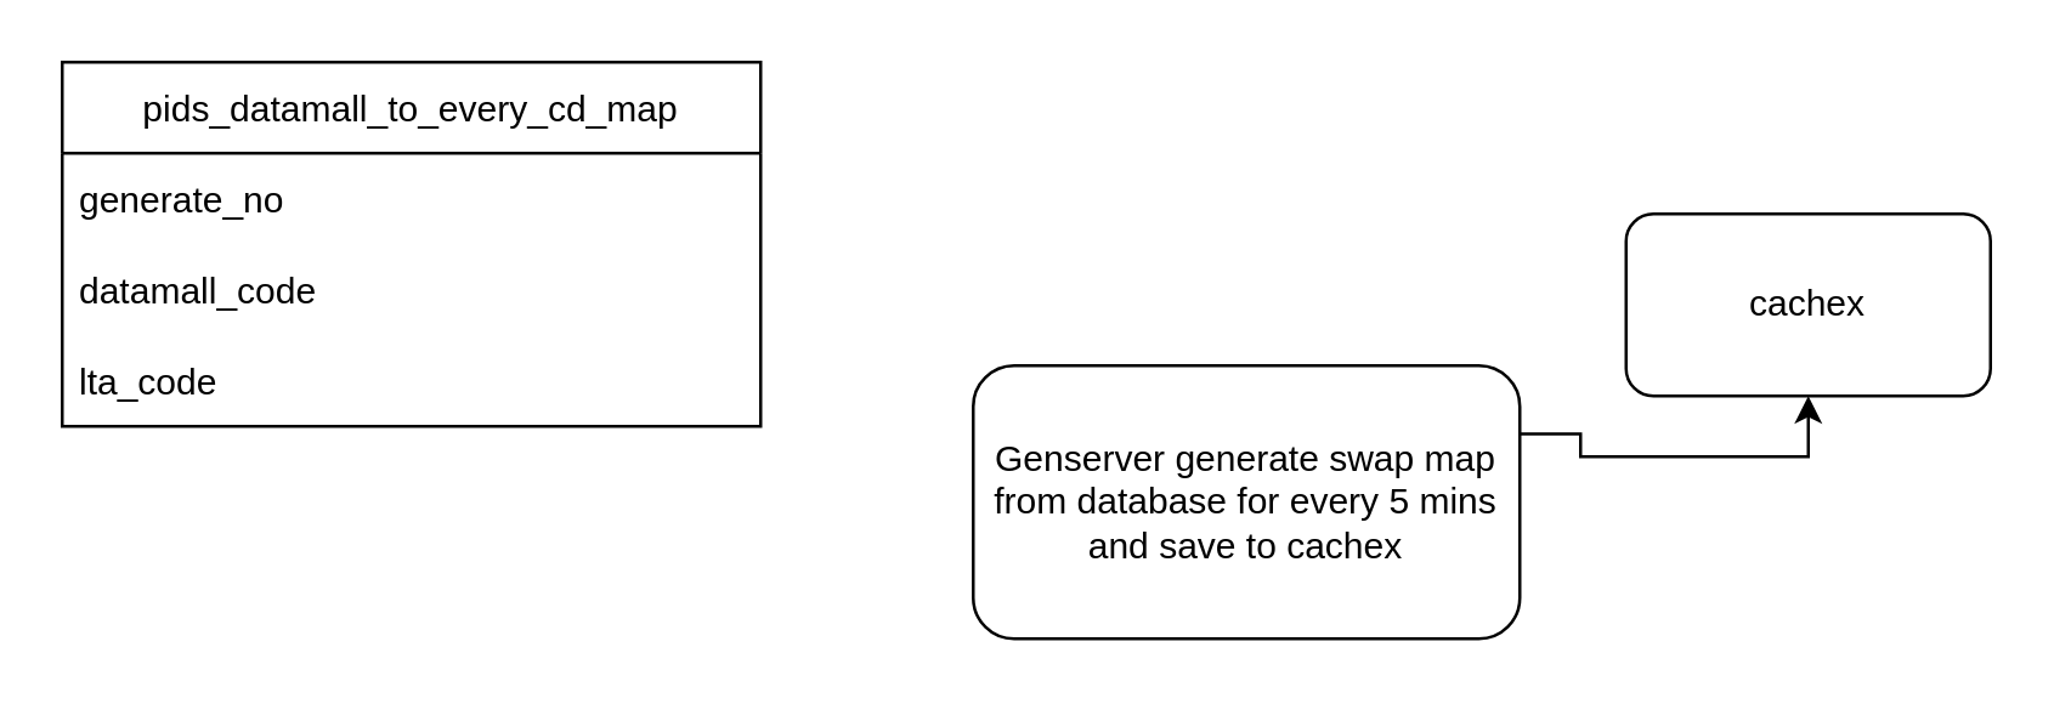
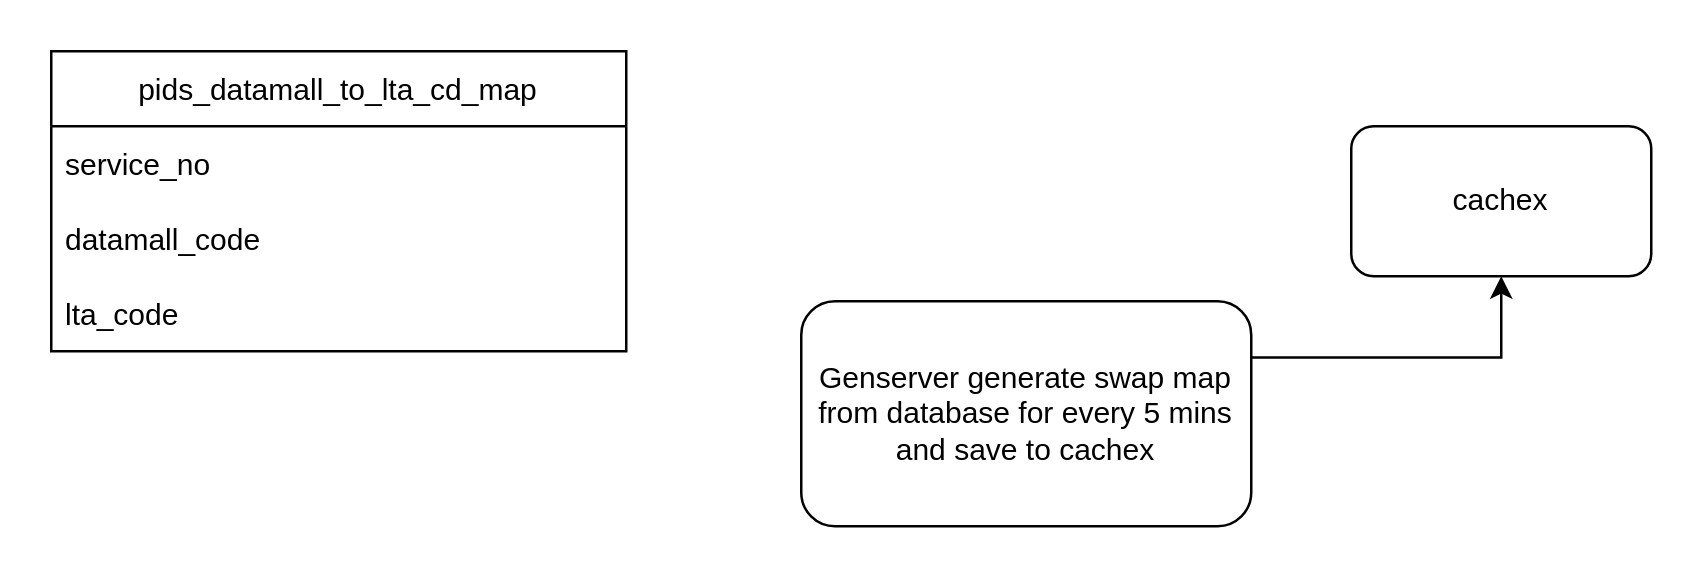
  <mxCell id="0" />
  <mxCell id="1" parent="0" />
- <mxCell id="2" value="pids_datamall_to_every_cd_map" style="swimlane;fontStyle=0;childLayout=stackLayout;horizontal=1;startSize=30;horizontalStack=0;resizeParent=1;resizeParentMax=0;resizeLast=0;collapsible=1;marginBottom=0;" vertex="1" parent="1"><mxGeometry x="20" y="20" width="230" height="120" as="geometry" /></mxCell>
- <mxCell id="3" value="generate_no" style="text;strokeColor=none;fillColor=none;align=left;verticalAlign=middle;spacingLeft=4;spacingRight=4;overflow=hidden;points=[[0,0.5],[1,0.5]];portConstraint=eastwest;rotatable=0;" vertex="1" parent="2"><mxGeometry y="30" width="230" height="30" as="geometry" /></mxCell>
+ <mxCell id="2" value="pids_datamall_to_lta_cd_map" style="swimlane;fontStyle=0;childLayout=stackLayout;horizontal=1;startSize=30;horizontalStack=0;resizeParent=1;resizeParentMax=0;resizeLast=0;collapsible=1;marginBottom=0;" vertex="1" parent="1"><mxGeometry x="20" y="20" width="230" height="120" as="geometry" /></mxCell>
+ <mxCell id="3" value="service_no" style="text;strokeColor=none;fillColor=none;align=left;verticalAlign=middle;spacingLeft=4;spacingRight=4;overflow=hidden;points=[[0,0.5],[1,0.5]];portConstraint=eastwest;rotatable=0;" vertex="1" parent="2"><mxGeometry y="30" width="230" height="30" as="geometry" /></mxCell>
  <mxCell id="4" value="datamall_code" style="text;strokeColor=none;fillColor=none;align=left;verticalAlign=middle;spacingLeft=4;spacingRight=4;overflow=hidden;points=[[0,0.5],[1,0.5]];portConstraint=eastwest;rotatable=0;" vertex="1" parent="2"><mxGeometry y="60" width="230" height="30" as="geometry" /></mxCell>
  <mxCell id="5" value="lta_code" style="text;strokeColor=none;fillColor=none;align=left;verticalAlign=middle;spacingLeft=4;spacingRight=4;overflow=hidden;points=[[0,0.5],[1,0.5]];portConstraint=eastwest;rotatable=0;" vertex="1" parent="2"><mxGeometry y="90" width="230" height="30" as="geometry" /></mxCell>
  <mxCell id="6" style="edgeStyle=orthogonalEdgeStyle;rounded=0;orthogonalLoop=1;jettySize=auto;html=1;exitX=1;exitY=0.25;exitDx=0;exitDy=0;entryX=0.5;entryY=1;entryDx=0;entryDy=0;" edge="1" parent="1" source="7" target="8"><mxGeometry relative="1" as="geometry" /></mxCell>
  <mxCell id="7" value="Genserver generate swap map from database for every 5 mins and save to cachex" style="rounded=1;whiteSpace=wrap;html=1;" vertex="1" parent="1"><mxGeometry x="320" y="120" width="180" height="90" as="geometry" /></mxCell>
- <mxCell id="8" value="cachex" style="rounded=1;whiteSpace=wrap;html=1;" vertex="1" parent="1"><mxGeometry x="535" y="70" width="120" height="60" as="geometry" /></mxCell>
+ <mxCell id="8" value="cachex" style="rounded=1;whiteSpace=wrap;html=1;" vertex="1" parent="1"><mxGeometry x="540" y="50" width="120" height="60" as="geometry" /></mxCell>
